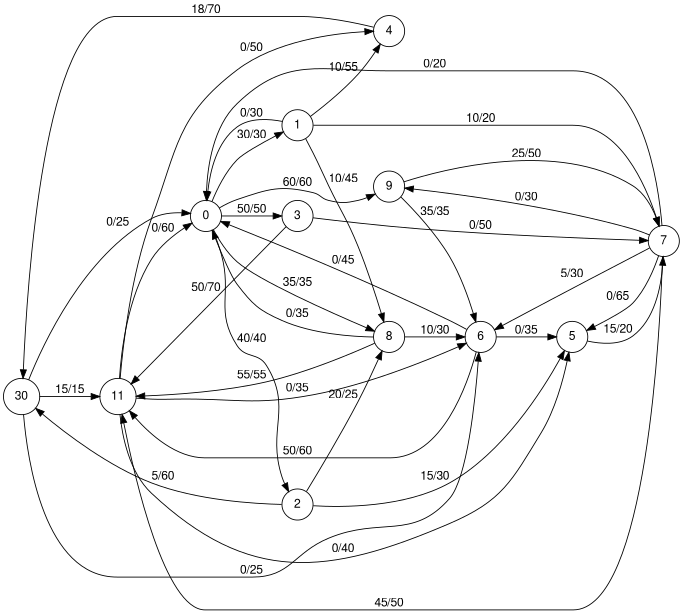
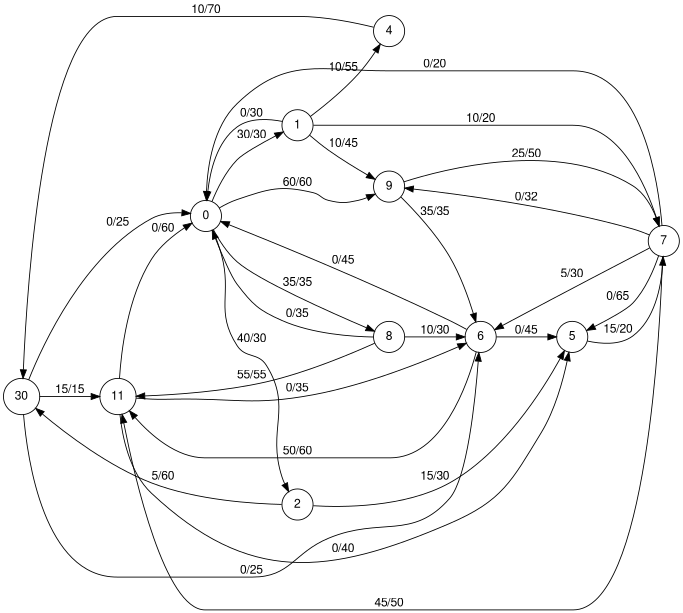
  digraph {
    fontname="Helvetica,Arial,sans-serif"
    rankdir=LR
    node [fontname="Helvetica,Arial,sans-serif" shape=circle]
    edge [fontname="Helvetica,Arial,sans-serif"]
    n1 [label=30]
    4
    11
    0
    6
    5
    9
    8
    1
-   3
    2
    7
    n1 -> 11 [label="15/15"]
    n1 -> 0 [label="0/25"]
    n1 -> 6 [label="0/25"]
-   4 -> n1 [label="18/70"]
-   11 -> 4 [label="0/50"]
+   4 -> n1 [label="10/70"]
    11 -> 0 [label="0/60"]
    11 -> 6 [label="0/35"]
    11 -> 5 [label="0/40"]
    0 -> 9 [label="60/60"]
    0 -> 8 [label="35/35"]
    0 -> 1 [label="30/30"]
-   0 -> 3 [label="50/50"]
-   0 -> 2 [label="40/40"]
+   0 -> 2 [label="40/30"]
    6 -> 11 [label="50/60"]
    6 -> 0 [label="0/45"]
-   6 -> 5 [label="0/35"]
+   6 -> 5 [label="0/45"]
    5 -> 7 [label="15/20"]
    9 -> 6 [label="35/35"]
    9 -> 7 [label="25/50"]
    8 -> 11 [label="55/55"]
    8 -> 0 [label="0/35"]
    8 -> 6 [label="10/30"]
    1 -> 4 [label="10/55"]
    1 -> 0 [label="0/30"]
-   1 -> 8 [label="10/45"]
+   1 -> 9 [label="10/45"]
    1 -> 7 [label="10/20"]
-   3 -> 11 [label="50/70"]
-   3 -> 7 [label="0/50"]
    2 -> n1 [label="5/60"]
    2 -> 5 [label="15/30"]
-   2 -> 8 [label="20/25"]
    7 -> 11 [label="45/50"]
    7 -> 0 [label="0/20"]
    7 -> 6 [label="5/30"]
    7 -> 5 [label="0/65"]
-   7 -> 9 [label="0/30"]
+   7 -> 9 [label="0/32"]
  }
